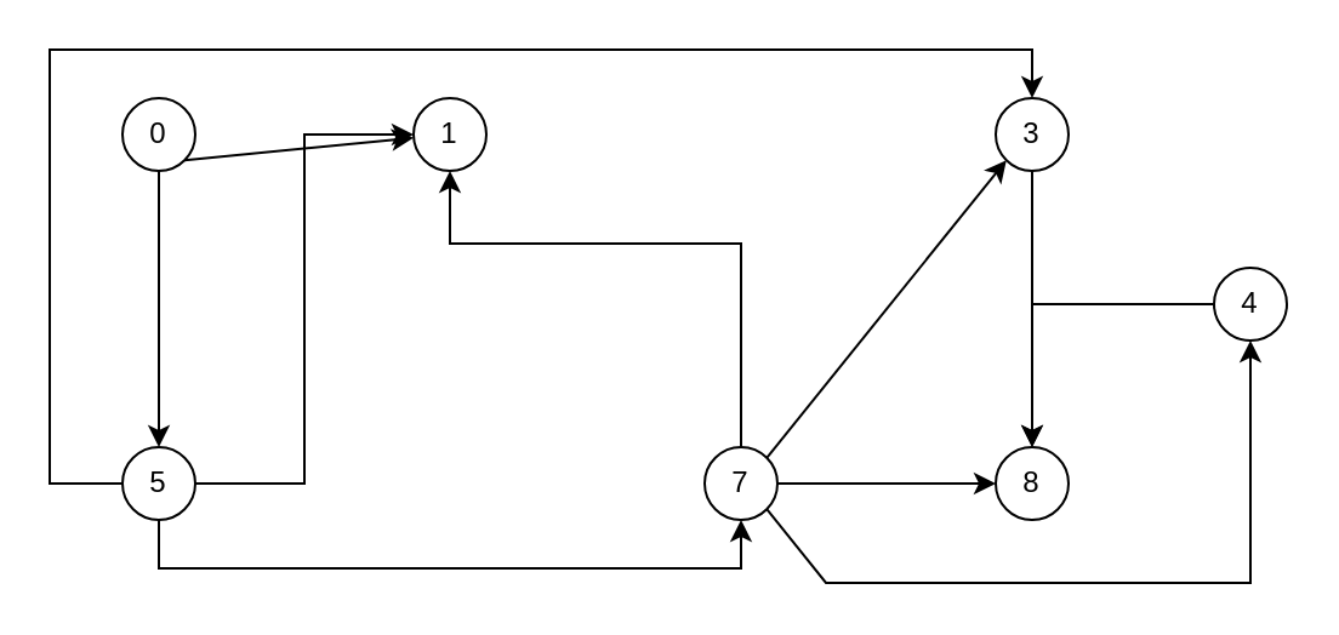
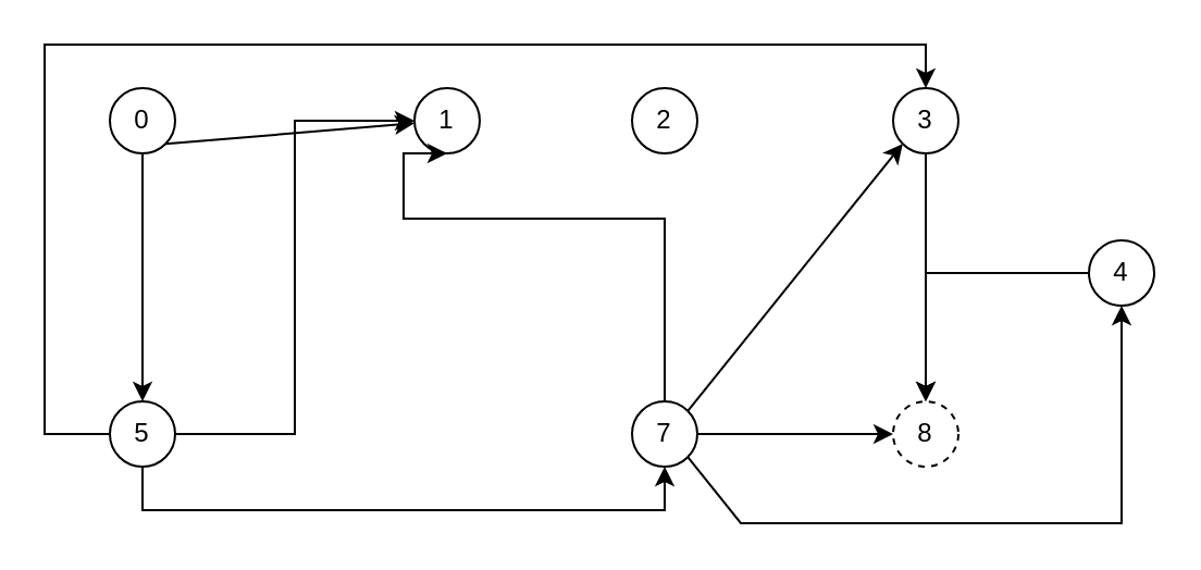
  <mxCell id="0" />
  <mxCell id="1" parent="0" />
  <mxCell id="2" style="edgeStyle=orthogonalEdgeStyle;rounded=0;orthogonalLoop=1;jettySize=auto;html=1;entryX=0.5;entryY=0;entryDx=0;entryDy=0;" edge="1" parent="1" source="3" target="13"><mxGeometry relative="1" as="geometry" /></mxCell>
  <mxCell id="3" value="0" style="ellipse;whiteSpace=wrap;html=1;aspect=fixed;" vertex="1" parent="1"><mxGeometry x="50" y="40" width="30" height="30" as="geometry" /></mxCell>
- <mxCell id="4" value="1" style="ellipse;whiteSpace=wrap;html=1;aspect=fixed;" vertex="1" parent="1"><mxGeometry x="170" y="40" width="30" height="30" as="geometry" /></mxCell>
+ <mxCell id="4" value="1" style="ellipse;whiteSpace=wrap;html=1;aspect=fixed;" vertex="1" parent="1"><mxGeometry x="190" y="40" width="30" height="30" as="geometry" /></mxCell>
+ <mxCell id="5" value="2" style="ellipse;whiteSpace=wrap;html=1;aspect=fixed;" vertex="1" parent="1"><mxGeometry x="290" y="40" width="30" height="30" as="geometry" /></mxCell>
  <mxCell id="6" style="edgeStyle=orthogonalEdgeStyle;rounded=0;orthogonalLoop=1;jettySize=auto;html=1;" edge="1" parent="1" source="7" target="17"><mxGeometry relative="1" as="geometry" /></mxCell>
  <mxCell id="7" value="3" style="ellipse;whiteSpace=wrap;html=1;aspect=fixed;" vertex="1" parent="1"><mxGeometry x="410" y="40" width="30" height="30" as="geometry" /></mxCell>
  <mxCell id="8" style="edgeStyle=orthogonalEdgeStyle;rounded=0;orthogonalLoop=1;jettySize=auto;html=1;entryX=0.5;entryY=0;entryDx=0;entryDy=0;" edge="1" parent="1" source="9" target="17"><mxGeometry relative="1" as="geometry" /></mxCell>
  <mxCell id="9" value="4" style="ellipse;whiteSpace=wrap;html=1;aspect=fixed;" vertex="1" parent="1"><mxGeometry x="500" y="110" width="30" height="30" as="geometry" /></mxCell>
  <mxCell id="10" style="edgeStyle=orthogonalEdgeStyle;rounded=0;orthogonalLoop=1;jettySize=auto;html=1;entryX=0.5;entryY=1;entryDx=0;entryDy=0;" edge="1" parent="1" source="13" target="16"><mxGeometry relative="1" as="geometry"><Array as="points"><mxPoint x="65" y="234" /><mxPoint x="305" y="234" /></Array></mxGeometry></mxCell>
  <mxCell id="11" style="edgeStyle=orthogonalEdgeStyle;rounded=0;orthogonalLoop=1;jettySize=auto;html=1;entryX=0.5;entryY=0;entryDx=0;entryDy=0;" edge="1" parent="1" source="13" target="7"><mxGeometry relative="1" as="geometry"><Array as="points"><mxPoint x="20" y="199" /><mxPoint x="20" y="20" /><mxPoint x="425" y="20" /></Array></mxGeometry></mxCell>
  <mxCell id="12" style="edgeStyle=orthogonalEdgeStyle;rounded=0;orthogonalLoop=1;jettySize=auto;html=1;entryX=0;entryY=0.5;entryDx=0;entryDy=0;" edge="1" parent="1" source="13" target="4"><mxGeometry relative="1" as="geometry" /></mxCell>
  <mxCell id="13" value="5" style="ellipse;whiteSpace=wrap;html=1;aspect=fixed;" vertex="1" parent="1"><mxGeometry x="50" y="184" width="30" height="30" as="geometry" /></mxCell>
  <mxCell id="14" style="edgeStyle=orthogonalEdgeStyle;rounded=0;orthogonalLoop=1;jettySize=auto;html=1;entryX=0;entryY=0.5;entryDx=0;entryDy=0;" edge="1" parent="1" source="16" target="17"><mxGeometry relative="1" as="geometry" /></mxCell>
  <mxCell id="15" style="edgeStyle=orthogonalEdgeStyle;rounded=0;orthogonalLoop=1;jettySize=auto;html=1;entryX=0.5;entryY=1;entryDx=0;entryDy=0;" edge="1" parent="1" source="16" target="4"><mxGeometry relative="1" as="geometry"><Array as="points"><mxPoint x="305" y="100" /><mxPoint x="185" y="100" /></Array></mxGeometry></mxCell>
  <mxCell id="16" value="7" style="ellipse;whiteSpace=wrap;html=1;aspect=fixed;" vertex="1" parent="1"><mxGeometry x="290" y="184" width="30" height="30" as="geometry" /></mxCell>
- <mxCell id="17" value="8" style="ellipse;whiteSpace=wrap;html=1;aspect=fixed;" vertex="1" parent="1"><mxGeometry x="410" y="184" width="30" height="30" as="geometry" /></mxCell>
+ <mxCell id="17" value="8" style="ellipse;whiteSpace=wrap;html=1;aspect=fixed;dashed=1;" vertex="1" parent="1"><mxGeometry x="410" y="184" width="30" height="30" as="geometry" /></mxCell>
  <mxCell id="18" value="" style="endArrow=classic;html=1;rounded=0;exitX=1;exitY=0;exitDx=0;exitDy=0;entryX=0;entryY=1;entryDx=0;entryDy=0;" edge="1" parent="1" source="16" target="7"><mxGeometry width="50" height="50" relative="1" as="geometry"><mxPoint x="160" y="170" as="sourcePoint" /><mxPoint x="210" y="120" as="targetPoint" /></mxGeometry></mxCell>
  <mxCell id="19" value="" style="endArrow=classic;html=1;rounded=0;exitX=1;exitY=1;exitDx=0;exitDy=0;" edge="1" parent="1" source="3" target="4"><mxGeometry width="50" height="50" relative="1" as="geometry"><mxPoint x="160" y="170" as="sourcePoint" /><mxPoint x="210" y="120" as="targetPoint" /></mxGeometry></mxCell>
  <mxCell id="20" value="" style="endArrow=classic;html=1;rounded=0;exitX=1;exitY=1;exitDx=0;exitDy=0;entryX=0.5;entryY=1;entryDx=0;entryDy=0;" edge="1" parent="1" source="16" target="9"><mxGeometry width="50" height="50" relative="1" as="geometry"><mxPoint x="160" y="170" as="sourcePoint" /><mxPoint x="210" y="120" as="targetPoint" /><Array as="points"><mxPoint x="340" y="240" /><mxPoint x="515" y="240" /></Array></mxGeometry></mxCell>
